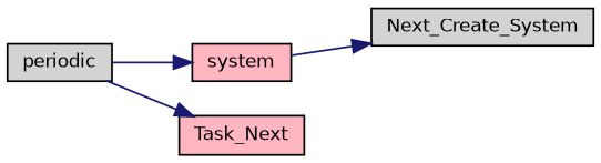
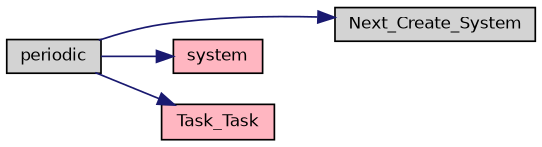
  digraph {
    rankdir=LR
    node [color=black fillcolor=lightgrey fontname=Helvetica fontsize=10 shape=record style=filled]
    edge [color=midnightblue fontname=Helvetica fontsize=10 labelfontname=Helvetica labelfontsize=10 style=solid]
    n1 [fontcolor=black height=0.2 label=periodic width=0.4]
    n2 [height=0.2 label=Next_Create_System width=0.4]
    n3 [fillcolor=lightpink height=0.2 label=system width=0.4]
-   n4 [fillcolor=lightpink height=0.2 label=Task_Next width=0.4]
-   n3 -> n2
+   n4 [fillcolor=lightpink height=0.2 label=Task_Task width=0.4]
+   n1 -> n2
    n1 -> n3
    n1 -> n4
  }
